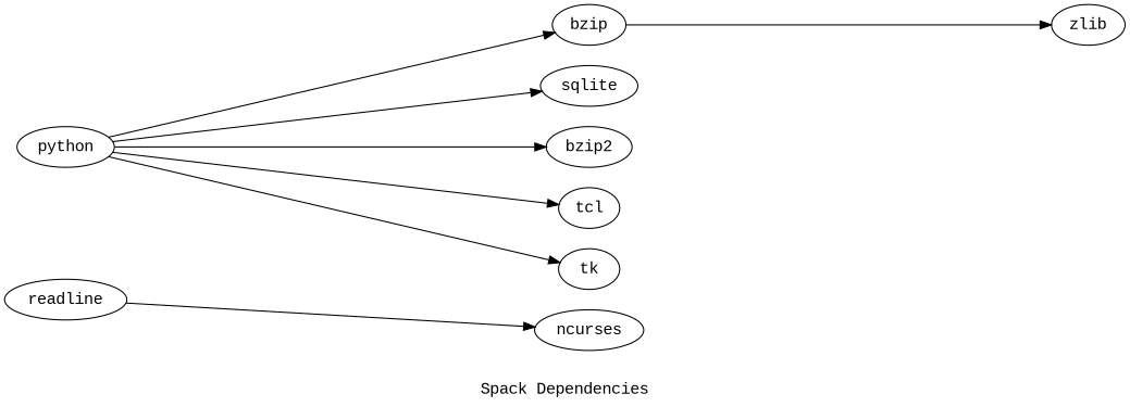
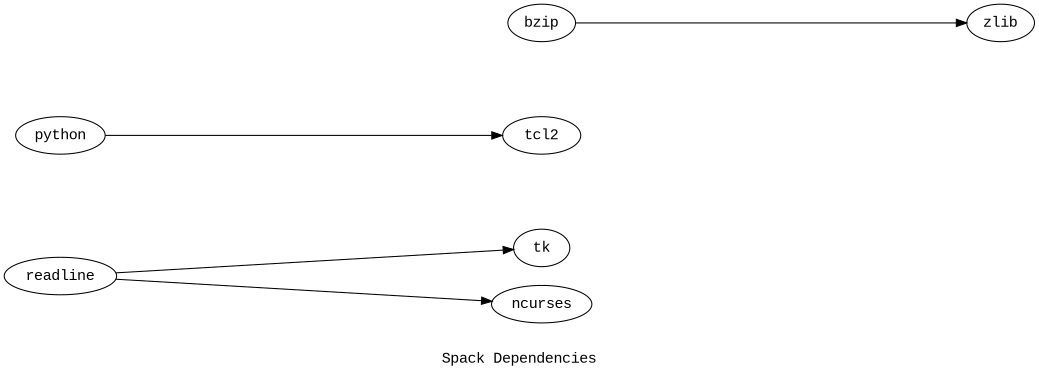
  digraph {
    fontname="Liberation Mono"
    label="Spack Dependencies"
    labelloc=b
    rankdir=LR
    ranksep=5
    node [fontname="Liberation Mono"]
    edge [fontname="Liberation Mono"]
    n1 [label=python]
    n2 [label=bzip]
-   n3 [label=sqlite]
-   n4 [label=bzip2]
-   tcl
+   n4 [label=tcl2]
    tk
    n7 [label=zlib]
    n8 [label=ncurses]
    n9 [label=readline]
-   n1 -> n2
-   n1 -> n3
    n1 -> n4
-   n1 -> tcl
-   n1 -> tk
+   n9 -> tk
    n2 -> n7
    n9 -> n8
  }
